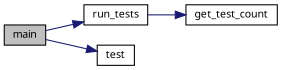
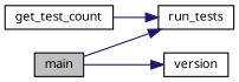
  digraph {
    rankdir=LR
    node [color=black fillcolor=white fontname="FreeSans.ttf" fontsize=10 shape=record style=filled]
    edge [color=midnightblue fontname="FreeSans.ttf" fontsize=10 labelfontname="FreeSans.ttf" labelfontsize=10 style=solid]
    n1 [fillcolor=grey75 fontcolor=black height=0.2 label=main width=0.4]
    n2 [height=0.2 label=run_tests width=0.4]
-   n3 [height=0.2 label=test width=0.4]
+   n3 [height=0.2 label=version width=0.4]
    n4 [height=0.2 label=get_test_count width=0.4]
    n1 -> n2
    n1 -> n3
-   n2 -> n4
+   n4 -> n2
  }
